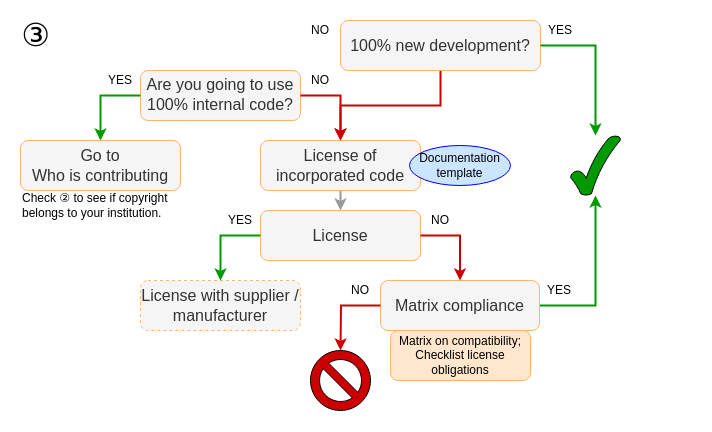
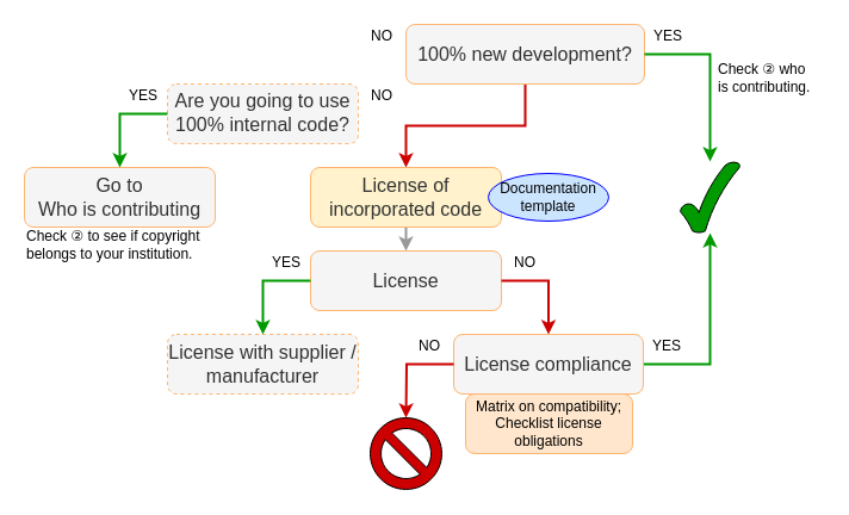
  <mxCell id="0" />
  <mxCell id="1" parent="0" />
  <mxCell id="2" style="edgeStyle=orthogonalEdgeStyle;rounded=0;orthogonalLoop=1;jettySize=auto;html=1;strokeColor=#CC0000;strokeWidth=2;" parent="1" source="3" target="9" edge="1"><mxGeometry relative="1" as="geometry"><mxPoint x="340" y="90" as="targetPoint" /></mxGeometry></mxCell>
  <mxCell id="3" value="&lt;div style=&quot;font-size: 16px&quot;&gt;100% new development?&lt;font style=&quot;font-size: 18px&quot;&gt;&lt;br&gt;&lt;/font&gt;&lt;/div&gt;" style="rounded=1;whiteSpace=wrap;html=1;fillColor=#f5f5f5;strokeColor=#FFB570;fontColor=#333333;" parent="1" vertex="1"><mxGeometry x="340" y="20" width="200" height="50" as="geometry" /></mxCell>
  <mxCell id="4" style="edgeStyle=orthogonalEdgeStyle;rounded=0;orthogonalLoop=1;jettySize=auto;html=1;exitX=0.5;exitY=1;exitDx=0;exitDy=0;" parent="1" source="3" target="3" edge="1"><mxGeometry relative="1" as="geometry" /></mxCell>
  <mxCell id="5" value="&lt;div&gt;&lt;font style=&quot;font-size: 12px&quot;&gt;NO&lt;/font&gt;&lt;/div&gt;" style="text;html=1;strokeColor=none;fillColor=none;align=center;verticalAlign=middle;whiteSpace=wrap;rounded=0;" parent="1" vertex="1"><mxGeometry x="300" y="20" width="40" height="20" as="geometry" /></mxCell>
  <mxCell id="6" value="&lt;font style=&quot;font-size: 12px&quot;&gt;YES&lt;/font&gt;" style="text;html=1;strokeColor=none;fillColor=none;align=center;verticalAlign=middle;whiteSpace=wrap;rounded=0;" parent="1" vertex="1"><mxGeometry x="540" y="20" width="40" height="20" as="geometry" /></mxCell>
  <mxCell id="7" value="&lt;div&gt;&lt;font style=&quot;font-size: 16px&quot;&gt;Go to&lt;/font&gt;&lt;/div&gt;&lt;div&gt;&lt;font style=&quot;font-size: 16px&quot;&gt;Who is&lt;/font&gt;&lt;font style=&quot;font-size: 16px&quot;&gt; contributing&lt;/font&gt;&lt;/div&gt;" style="rounded=1;whiteSpace=wrap;html=1;fillColor=#f5f5f5;strokeColor=#FFB570;fontColor=#333333;" parent="1" vertex="1"><mxGeometry x="20" y="140" width="160" height="50" as="geometry" /></mxCell>
  <mxCell id="8" style="edgeStyle=orthogonalEdgeStyle;rounded=0;orthogonalLoop=1;jettySize=auto;html=1;exitX=0.5;exitY=1;exitDx=0;exitDy=0;entryX=0.5;entryY=0;entryDx=0;entryDy=0;strokeColor=#999999;strokeWidth=2;" parent="1" source="9" target="10" edge="1"><mxGeometry relative="1" as="geometry"><mxPoint x="330" y="260" as="targetPoint" /></mxGeometry></mxCell>
- <mxCell id="9" value="&lt;font style=&quot;font-size: 11px&quot;&gt;&lt;font style=&quot;font-size: 16px&quot;&gt;License of incorporated code&lt;/font&gt;&lt;br&gt;&lt;/font&gt;" style="rounded=1;whiteSpace=wrap;html=1;fillColor=#f5f5f5;strokeColor=#FFB570;fontColor=#333333;" parent="1" vertex="1"><mxGeometry x="260" y="140" width="160" height="50" as="geometry" /></mxCell>
+ <mxCell id="9" value="&lt;font style=&quot;font-size: 11px&quot;&gt;&lt;font style=&quot;font-size: 16px&quot;&gt;License of incorporated code&lt;/font&gt;&lt;br&gt;&lt;/font&gt;" style="rounded=1;whiteSpace=wrap;html=1;fillColor=#fff2cc;strokeColor=#FFB570;fontColor=#333333;" parent="1" vertex="1"><mxGeometry x="260" y="140" width="160" height="50" as="geometry" /></mxCell>
  <mxCell id="10" value="&lt;font style=&quot;font-size: 16px&quot;&gt;License&lt;/font&gt;" style="rounded=1;whiteSpace=wrap;html=1;fillColor=#f5f5f5;strokeColor=#FFB570;fontColor=#333333;" parent="1" vertex="1"><mxGeometry x="260" y="210" width="160" height="50" as="geometry" /></mxCell>
  <mxCell id="11" style="edgeStyle=orthogonalEdgeStyle;rounded=0;orthogonalLoop=1;jettySize=auto;html=1;exitX=1;exitY=0.5;exitDx=0;exitDy=0;strokeColor=#009900;strokeWidth=2;" parent="1" source="3" target="33" edge="1"><mxGeometry relative="1" as="geometry"><mxPoint x="590" y="135" as="targetPoint" /></mxGeometry></mxCell>
  <mxCell id="12" style="edgeStyle=orthogonalEdgeStyle;rounded=0;orthogonalLoop=1;jettySize=auto;html=1;strokeColor=#009900;strokeWidth=2;" parent="1" source="17" target="33" edge="1"><mxGeometry relative="1" as="geometry"><mxPoint x="649.25" y="320" as="sourcePoint" /><mxPoint x="590" y="195" as="targetPoint" /></mxGeometry></mxCell>
- <mxCell id="13" value="&lt;div style=&quot;font-size: 16px&quot;&gt;Are you going to use&lt;/div&gt;&lt;div style=&quot;font-size: 16px&quot;&gt;100% internal code?&lt;font style=&quot;font-size: 18px&quot;&gt;&lt;br&gt;&lt;/font&gt;&lt;/div&gt;" style="rounded=1;whiteSpace=wrap;html=1;fillColor=#f5f5f5;strokeColor=#FFB570;fontColor=#333333;" parent="1" vertex="1"><mxGeometry x="140" y="70" width="160" height="50" as="geometry" /></mxCell>
+ <mxCell id="13" value="&lt;div style=&quot;font-size: 16px&quot;&gt;Are you going to use&lt;/div&gt;&lt;div style=&quot;font-size: 16px&quot;&gt;100% internal code?&lt;font style=&quot;font-size: 18px&quot;&gt;&lt;br&gt;&lt;/font&gt;&lt;/div&gt;" style="rounded=1;whiteSpace=wrap;html=1;fillColor=#f5f5f5;strokeColor=#FFB570;fontColor=#333333;dashed=1;" parent="1" vertex="1"><mxGeometry x="140" y="70" width="160" height="50" as="geometry" /></mxCell>
  <mxCell id="14" value="&lt;div style=&quot;font-size: 16px&quot;&gt;License with supplier / manufacturer&lt;br&gt;&lt;/div&gt;" style="rounded=1;whiteSpace=wrap;html=1;fillColor=#f5f5f5;strokeColor=#FFB570;fontColor=#333333;dashed=1;" parent="1" vertex="1"><mxGeometry x="140" y="280" width="160" height="50" as="geometry" /></mxCell>
  <mxCell id="15" value="&lt;font style=&quot;font-size: 12px&quot;&gt;YES&lt;/font&gt;" style="text;html=1;strokeColor=none;fillColor=none;align=center;verticalAlign=middle;whiteSpace=wrap;rounded=0;" parent="1" vertex="1"><mxGeometry x="220" y="210" width="40" height="20" as="geometry" /></mxCell>
  <mxCell id="16" value="&lt;div&gt;&lt;font style=&quot;font-size: 12px&quot;&gt;NO&lt;/font&gt;&lt;/div&gt;" style="text;html=1;strokeColor=none;fillColor=none;align=center;verticalAlign=middle;whiteSpace=wrap;rounded=0;" parent="1" vertex="1"><mxGeometry x="420" y="210" width="40" height="20" as="geometry" /></mxCell>
- <mxCell id="17" value="&lt;font style=&quot;font-size: 16px&quot;&gt;Matrix compliance&lt;/font&gt;" style="rounded=1;whiteSpace=wrap;html=1;fillColor=#f5f5f5;strokeColor=#FFB570;fontColor=#333333;" parent="1" vertex="1"><mxGeometry x="380" y="280" width="159" height="50" as="geometry" /></mxCell>
+ <mxCell id="17" value="&lt;font style=&quot;font-size: 16px&quot;&gt;License compliance&lt;/font&gt;" style="rounded=1;whiteSpace=wrap;html=1;fillColor=#f5f5f5;strokeColor=#FFB570;fontColor=#333333;" parent="1" vertex="1"><mxGeometry x="380" y="280" width="159" height="50" as="geometry" /></mxCell>
  <mxCell id="18" value="&lt;font style=&quot;font-size: 12px&quot;&gt;YES&lt;/font&gt;" style="text;html=1;strokeColor=none;fillColor=none;align=center;verticalAlign=middle;whiteSpace=wrap;rounded=0;" parent="1" vertex="1"><mxGeometry x="539" y="280" width="40" height="20" as="geometry" /></mxCell>
  <mxCell id="19" value="&lt;div&gt;&lt;font style=&quot;font-size: 12px&quot;&gt;NO&lt;/font&gt;&lt;/div&gt;" style="text;html=1;strokeColor=none;fillColor=none;align=center;verticalAlign=middle;whiteSpace=wrap;rounded=0;" parent="1" vertex="1"><mxGeometry x="340" y="280" width="40" height="20" as="geometry" /></mxCell>
  <mxCell id="20" value="&lt;div&gt;Matrix on compatibility;&lt;/div&gt;&lt;div&gt;Checklist license obligations&lt;br&gt;&lt;/div&gt;" style="rounded=1;whiteSpace=wrap;html=1;strokeColor=#FFB570;fillColor=#FFE6CC;" parent="1" vertex="1"><mxGeometry x="390" y="330" width="140" height="50" as="geometry" /></mxCell>
  <mxCell id="21" value="Documentation template" style="ellipse;whiteSpace=wrap;html=1;strokeColor=#0000FF;fillColor=#CCE5FF;" parent="1" vertex="1"><mxGeometry x="409" y="145" width="101" height="40" as="geometry" /></mxCell>
  <mxCell id="22" value="&lt;div&gt;Check ② to see if copyright&lt;/div&gt;&lt;div&gt;belongs to your institution.&lt;/div&gt;" style="text;html=1;align=left;verticalAlign=middle;resizable=0;points=[];autosize=1;" parent="1" vertex="1"><mxGeometry x="20" y="190" width="160" height="30" as="geometry" /></mxCell>
  <mxCell id="23" style="edgeStyle=orthogonalEdgeStyle;rounded=0;orthogonalLoop=1;jettySize=auto;html=1;strokeColor=#009900;strokeWidth=2;exitX=0;exitY=0.5;exitDx=0;exitDy=0;" edge="1" parent="1" source="13" target="7"><mxGeometry relative="1" as="geometry"><mxPoint x="-110" y="55" as="sourcePoint" /><mxPoint x="90.5" y="180" as="targetPoint" /></mxGeometry></mxCell>
- <mxCell id="24" style="edgeStyle=orthogonalEdgeStyle;rounded=0;orthogonalLoop=1;jettySize=auto;html=1;strokeColor=#CC0000;strokeWidth=2;exitX=1;exitY=0.5;exitDx=0;exitDy=0;entryX=0.5;entryY=0;entryDx=0;entryDy=0;" edge="1" parent="1" source="13" target="9"><mxGeometry relative="1" as="geometry"><mxPoint x="370" y="130" as="targetPoint" /><mxPoint x="350" y="55" as="sourcePoint" /></mxGeometry></mxCell>
  <mxCell id="25" value="&lt;div&gt;&lt;font style=&quot;font-size: 12px&quot;&gt;NO&lt;/font&gt;&lt;/div&gt;" style="text;html=1;strokeColor=none;fillColor=none;align=center;verticalAlign=middle;whiteSpace=wrap;rounded=0;" vertex="1" parent="1"><mxGeometry x="300" y="70" width="40" height="20" as="geometry" /></mxCell>
  <mxCell id="26" value="&lt;font style=&quot;font-size: 12px&quot;&gt;YES&lt;/font&gt;" style="text;html=1;strokeColor=none;fillColor=none;align=center;verticalAlign=middle;whiteSpace=wrap;rounded=0;" vertex="1" parent="1"><mxGeometry x="100" y="70" width="40" height="20" as="geometry" /></mxCell>
  <mxCell id="27" style="edgeStyle=orthogonalEdgeStyle;rounded=0;orthogonalLoop=1;jettySize=auto;html=1;strokeColor=#009900;strokeWidth=2;exitX=0;exitY=0.5;exitDx=0;exitDy=0;entryX=0.5;entryY=0;entryDx=0;entryDy=0;" edge="1" parent="1" source="10" target="14"><mxGeometry relative="1" as="geometry"><mxPoint x="250" y="240" as="sourcePoint" /><mxPoint x="220.034" y="275" as="targetPoint" /></mxGeometry></mxCell>
  <mxCell id="28" style="edgeStyle=orthogonalEdgeStyle;rounded=0;orthogonalLoop=1;jettySize=auto;html=1;strokeColor=#CC0000;strokeWidth=2;exitX=1;exitY=0.5;exitDx=0;exitDy=0;entryX=0.5;entryY=0;entryDx=0;entryDy=0;" edge="1" parent="1" source="10" target="17"><mxGeometry relative="1" as="geometry"><mxPoint x="350" y="150" as="targetPoint" /><mxPoint x="310" y="105" as="sourcePoint" /></mxGeometry></mxCell>
  <mxCell id="29" style="edgeStyle=orthogonalEdgeStyle;rounded=0;orthogonalLoop=1;jettySize=auto;html=1;strokeColor=#CC0000;strokeWidth=2;exitX=0;exitY=0.5;exitDx=0;exitDy=0;entryX=0.5;entryY=0;entryDx=0;entryDy=0;" edge="1" parent="1" source="17"><mxGeometry relative="1" as="geometry"><mxPoint x="340" y="350" as="targetPoint" /><mxPoint x="430" y="245" as="sourcePoint" /></mxGeometry></mxCell>
- <mxCell id="31" value="&lt;font style=&quot;font-size: 32px&quot;&gt;③&lt;/font&gt;" style="text;html=1;align=center;verticalAlign=middle;resizable=0;points=[];autosize=1;" vertex="1" parent="1"><mxGeometry x="20" y="20" width="30" height="30" as="geometry" /></mxCell>
+ <mxCell id="30" value="&lt;div&gt;Check ② who&lt;/div&gt;&lt;div&gt;is contributing.&lt;br&gt;&lt;/div&gt;" style="text;html=1;align=left;verticalAlign=middle;resizable=0;points=[];autosize=1;" vertex="1" parent="1"><mxGeometry x="600" y="50" width="90" height="30" as="geometry" /></mxCell>
  <mxCell id="32" value="" style="verticalLabelPosition=bottom;verticalAlign=top;html=1;shape=mxgraph.basic.no_symbol;fillColor=#CC0000;" vertex="1" parent="1"><mxGeometry x="310" y="350" width="60" height="60" as="geometry" /></mxCell>
  <mxCell id="33" value="" style="verticalLabelPosition=bottom;verticalAlign=top;html=1;shape=mxgraph.basic.tick;fillColor=#009900;" vertex="1" parent="1"><mxGeometry x="570" y="135" width="50" height="60" as="geometry" /></mxCell>
